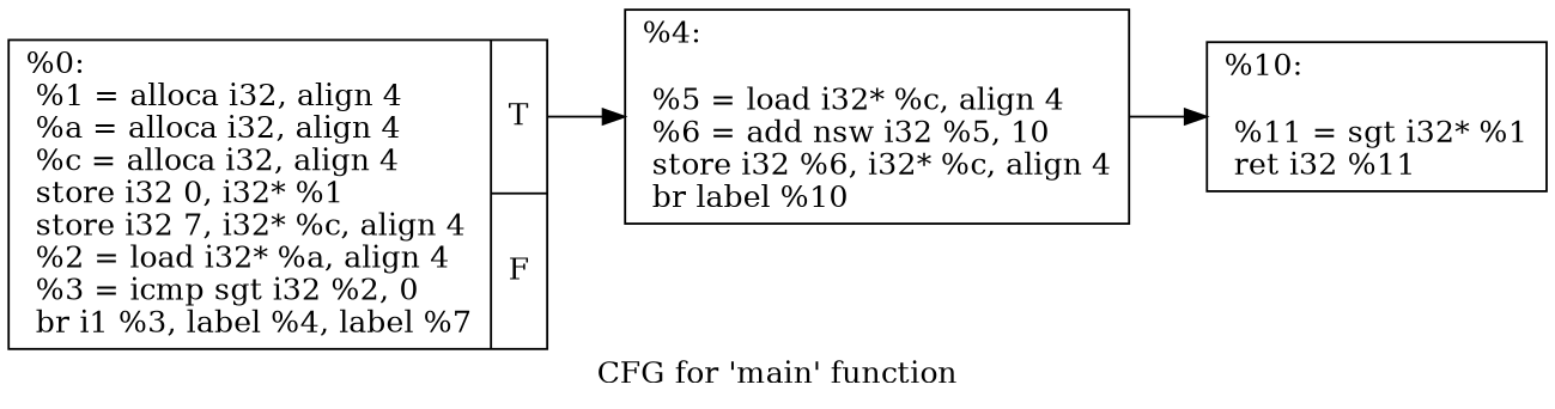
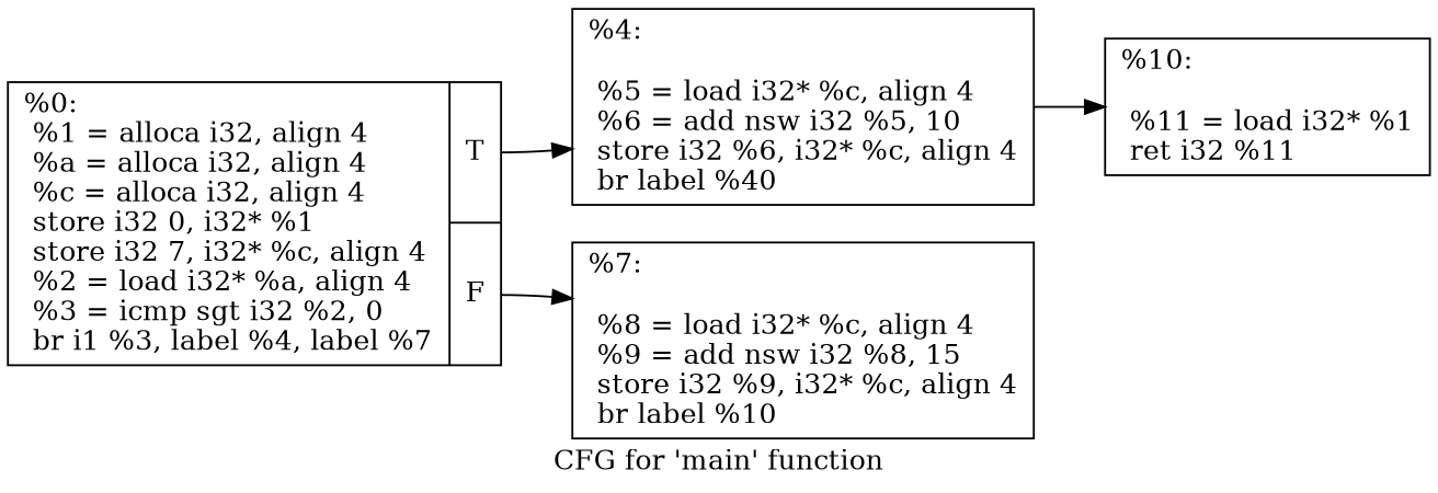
  digraph {
    label="CFG for 'main' function"
    rankdir=LR
    node [shape=record]
    n1 [label="{%0:\l  %1 = alloca i32, align 4\l  %a = alloca i32, align 4\l  %c = alloca i32, align 4\l  store i32 0, i32* %1\l  store i32 7, i32* %c, align 4\l  %2 = load i32* %a, align 4\l  %3 = icmp sgt i32 %2, 0\l  br i1 %3, label %4, label %7\l|{<s0>T|<s1>F}}"]
-   n2 [label="{%4:\l\l  %5 = load i32* %c, align 4\l  %6 = add nsw i32 %5, 10\l  store i32 %6, i32* %c, align 4\l  br label %10\l}"]
-   n4 [label="{%10:\l\l  %11 = sgt i32* %1\l  ret i32 %11\l}"]
+   n2 [label="{%4:\l\l  %5 = load i32* %c, align 4\l  %6 = add nsw i32 %5, 10\l  store i32 %6, i32* %c, align 4\l  br label %40\l}"]
+   n3 [label="{%7:\l\l  %8 = load i32* %c, align 4\l  %9 = add nsw i32 %8, 15\l  store i32 %9, i32* %c, align 4\l  br label %10\l}"]
+   n4 [label="{%10:\l\l  %11 = load i32* %1\l  ret i32 %11\l}"]
    n1 -> n2 [tailport=s0]
+   n1 -> n3 [tailport=s1]
    n2 -> n4
  }
